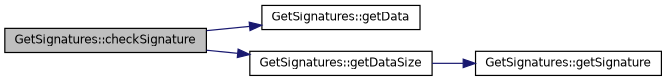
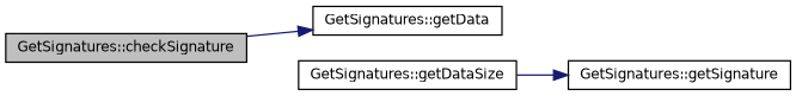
  digraph {
    rankdir=LR
    node [color=black fillcolor=white fontname=Helvetica fontsize=10 shape=record style=filled]
    edge [color=midnightblue fontname=Helvetica fontsize=10 labelfontname=Helvetica labelfontsize=10 style=solid]
    n1 [fillcolor=grey75 fontcolor=black height=0.2 label="GetSignatures::checkSignature" width=0.4]
    n2 [height=0.2 label="GetSignatures::getData" width=0.4]
    n3 [height=0.2 label="GetSignatures::getDataSize" width=0.4]
    n4 [height=0.2 label="GetSignatures::getSignature" width=0.4]
    n1 -> n2
-   n1 -> n3
    n3 -> n4
  }
